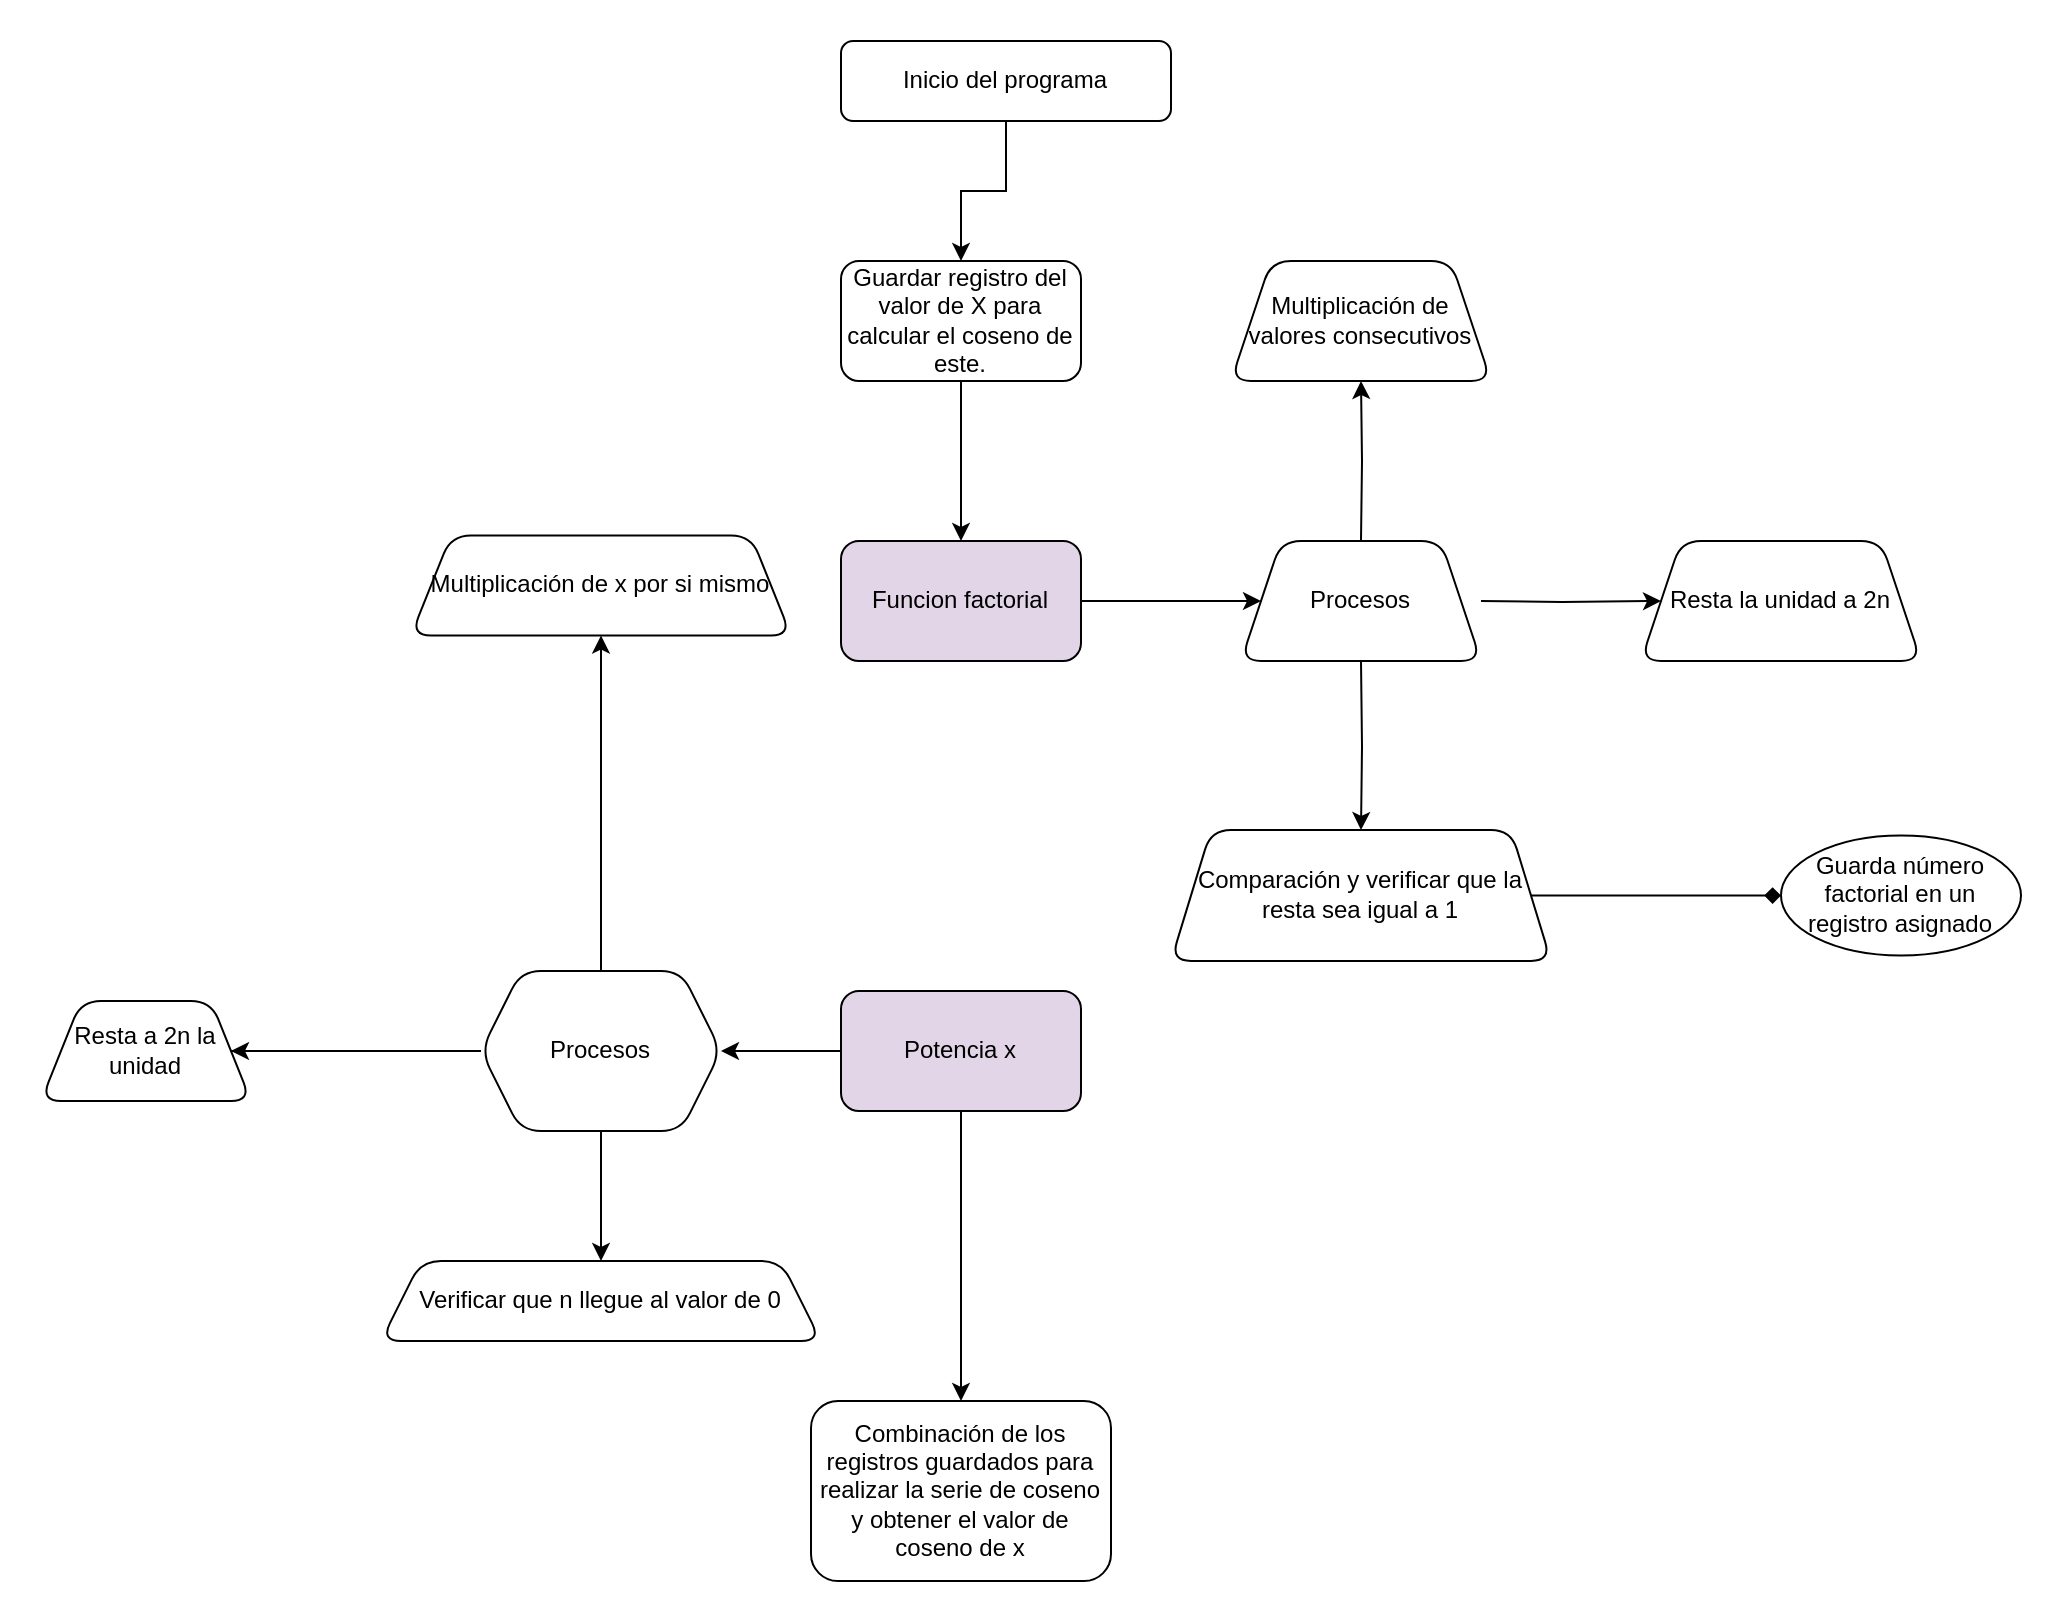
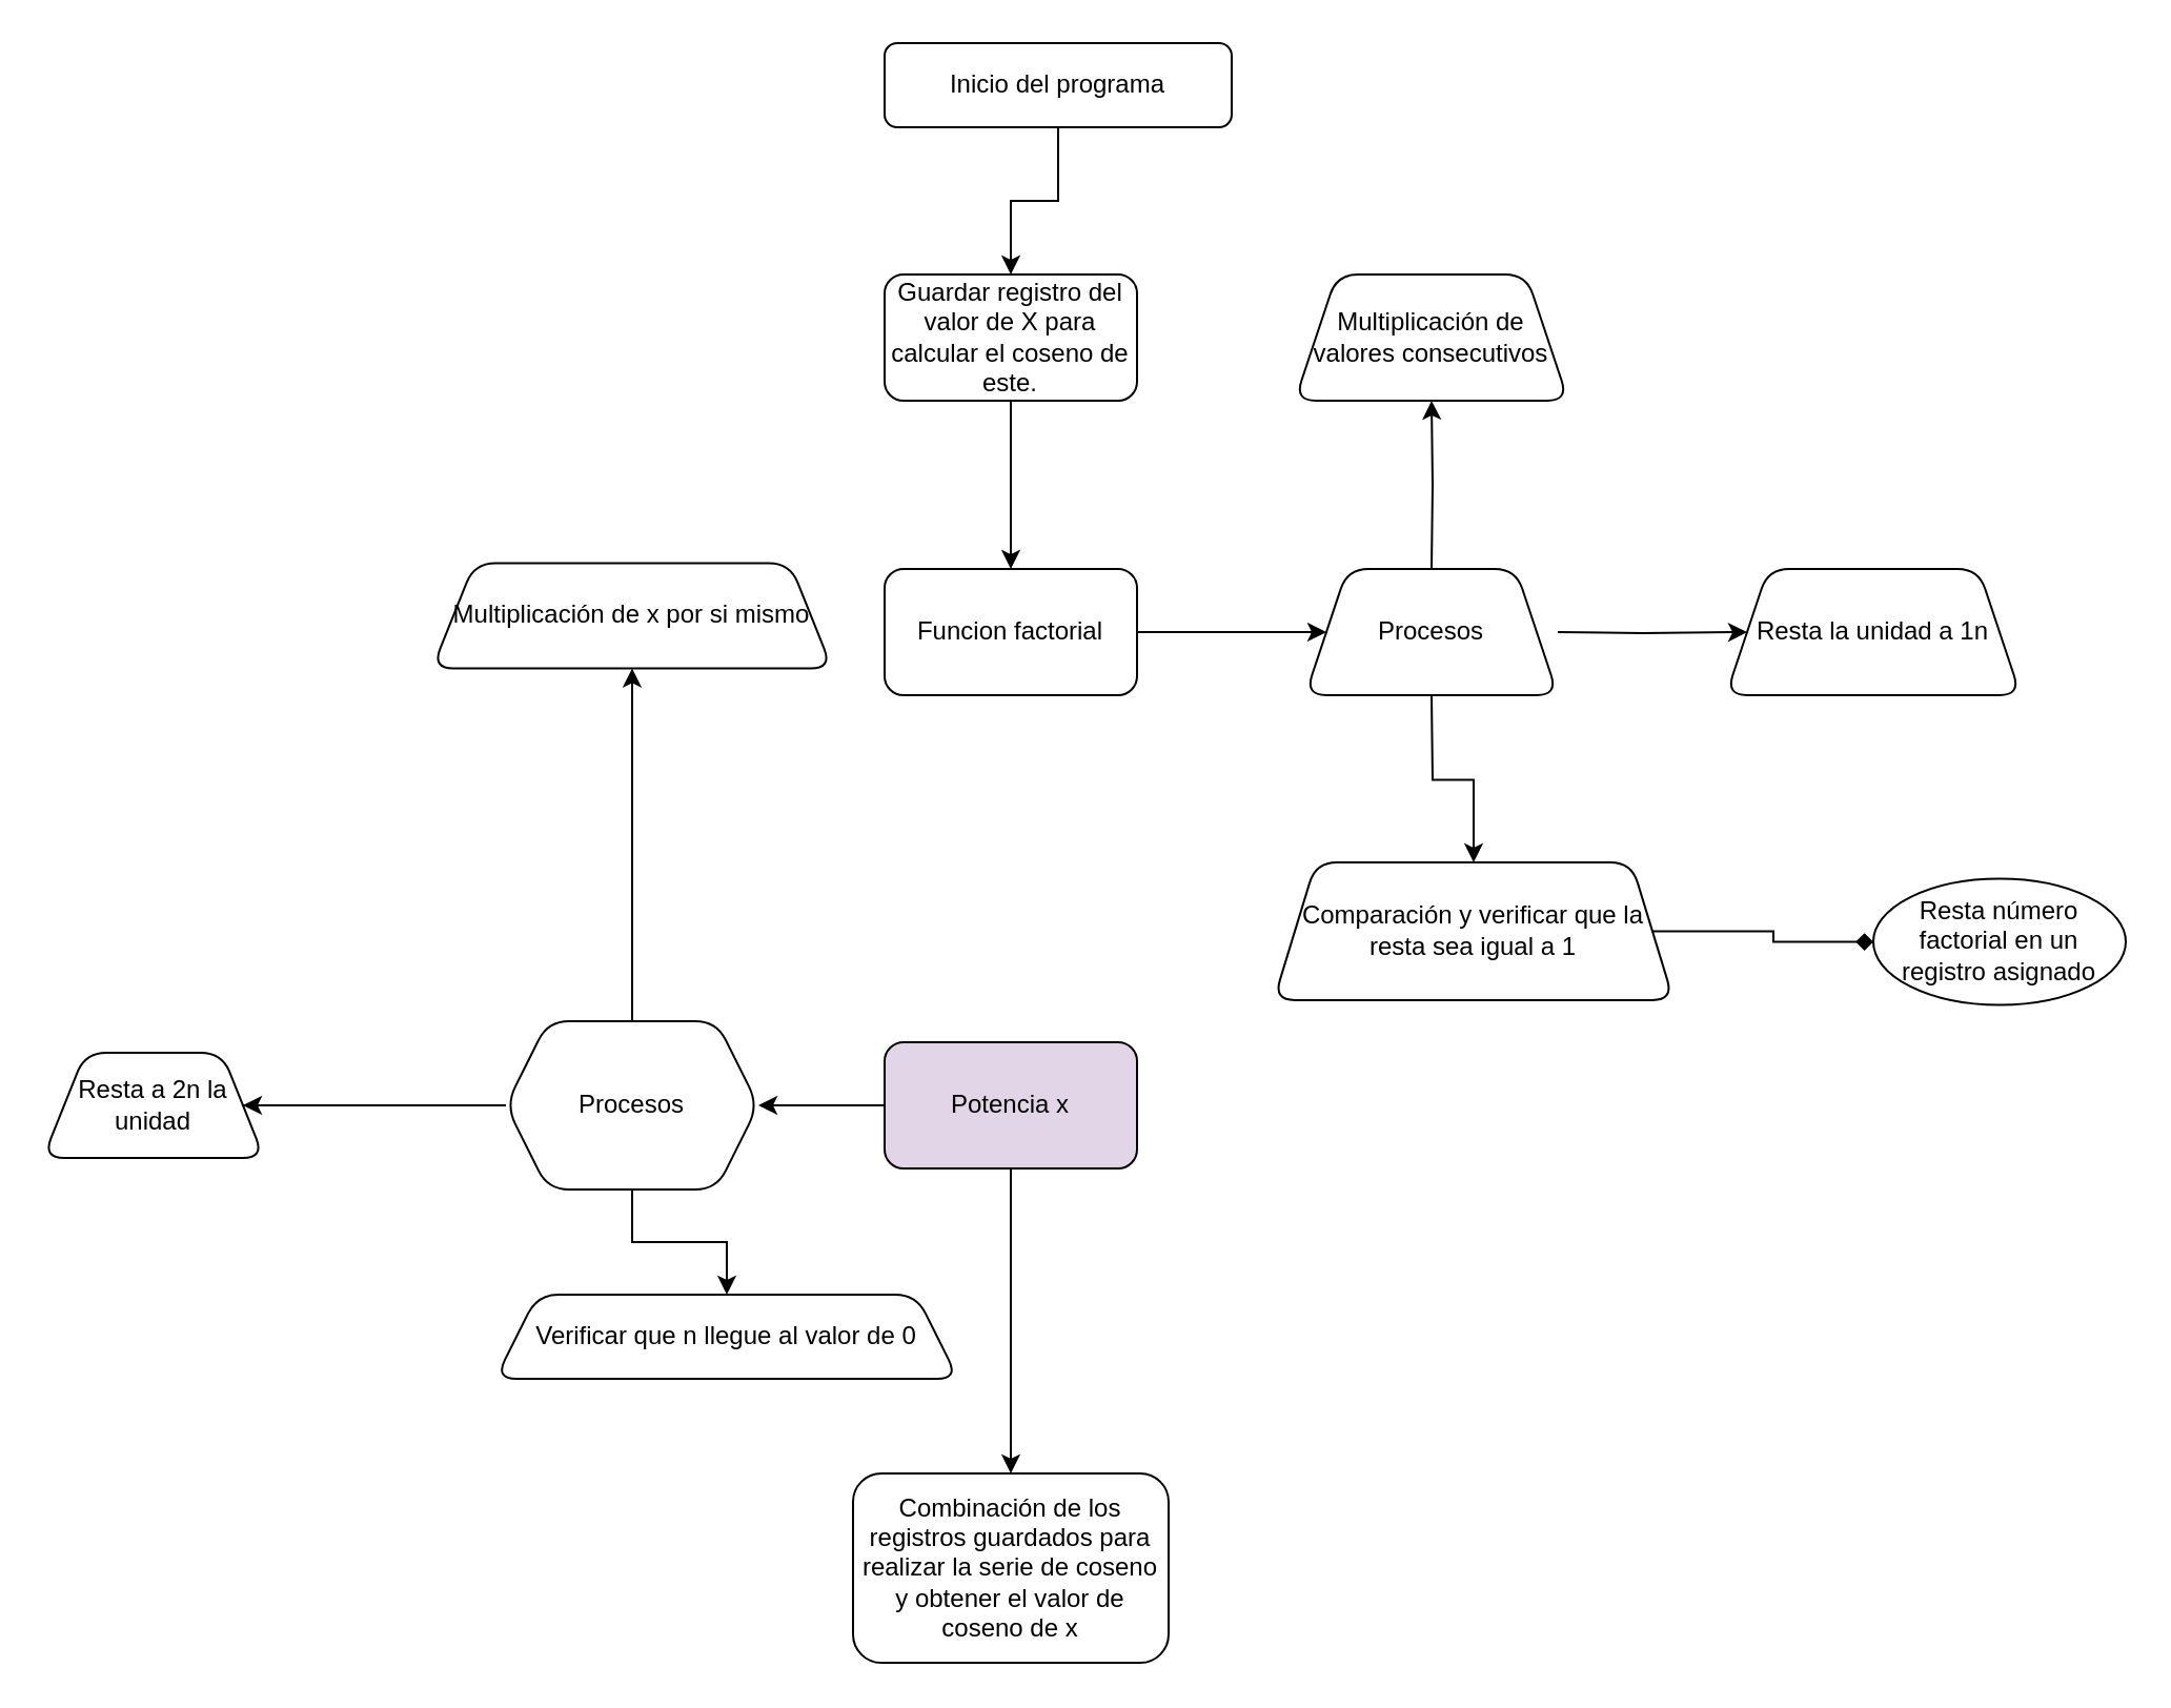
  <mxCell id="0" />
  <mxCell id="1" parent="0" />
  <mxCell id="2" value="" style="edgeStyle=orthogonalEdgeStyle;rounded=0;orthogonalLoop=1;jettySize=auto;html=1;" edge="1" parent="1" source="3" target="5"><mxGeometry relative="1" as="geometry" /></mxCell>
  <mxCell id="3" value="Inicio del programa" style="rounded=1;whiteSpace=wrap;html=1;fontSize=12;glass=0;strokeWidth=1;shadow=0;" parent="1" vertex="1"><mxGeometry x="420" y="20" width="165" height="40" as="geometry" /></mxCell>
  <mxCell id="4" value="" style="edgeStyle=orthogonalEdgeStyle;rounded=0;orthogonalLoop=1;jettySize=auto;html=1;" edge="1" parent="1" source="5" target="7"><mxGeometry relative="1" as="geometry" /></mxCell>
  <mxCell id="5" value="Guardar registro del valor de X para calcular el coseno de este." style="rounded=1;whiteSpace=wrap;html=1;glass=0;strokeWidth=1;shadow=0;" vertex="1" parent="1"><mxGeometry x="420" y="130" width="120" height="60" as="geometry" /></mxCell>
  <mxCell id="6" value="" style="edgeStyle=orthogonalEdgeStyle;rounded=0;orthogonalLoop=1;jettySize=auto;html=1;" edge="1" parent="1" source="7" target="24"><mxGeometry relative="1" as="geometry" /></mxCell>
- <mxCell id="7" value="Funcion factorial" style="whiteSpace=wrap;html=1;rounded=1;glass=0;strokeWidth=1;shadow=0;fillColor=#e1d5e7;" vertex="1" parent="1"><mxGeometry x="420" y="270" width="120" height="60" as="geometry" /></mxCell>
+ <mxCell id="7" value="Funcion factorial" style="whiteSpace=wrap;html=1;rounded=1;glass=0;strokeWidth=1;shadow=0;" vertex="1" parent="1"><mxGeometry x="420" y="270" width="120" height="60" as="geometry" /></mxCell>
  <mxCell id="8" value="" style="edgeStyle=orthogonalEdgeStyle;rounded=0;orthogonalLoop=1;jettySize=auto;html=1;" edge="1" parent="1" target="11"><mxGeometry relative="1" as="geometry"><mxPoint x="680" y="270" as="sourcePoint" /></mxGeometry></mxCell>
  <mxCell id="9" value="" style="edgeStyle=orthogonalEdgeStyle;rounded=0;orthogonalLoop=1;jettySize=auto;html=1;" edge="1" parent="1" target="12"><mxGeometry relative="1" as="geometry"><mxPoint x="740" y="300" as="sourcePoint" /></mxGeometry></mxCell>
  <mxCell id="10" value="" style="edgeStyle=orthogonalEdgeStyle;rounded=0;orthogonalLoop=1;jettySize=auto;html=1;" edge="1" parent="1" target="14"><mxGeometry relative="1" as="geometry"><mxPoint x="680" y="330" as="sourcePoint" /></mxGeometry></mxCell>
  <mxCell id="11" value="Multiplicación de valores consecutivos" style="shape=trapezoid;perimeter=trapezoidPerimeter;whiteSpace=wrap;html=1;fixedSize=1;rounded=1;glass=0;strokeWidth=1;shadow=0;" vertex="1" parent="1"><mxGeometry x="615" y="130" width="130" height="60" as="geometry" /></mxCell>
- <mxCell id="12" value="Resta la unidad a 2n" style="shape=trapezoid;perimeter=trapezoidPerimeter;whiteSpace=wrap;html=1;fixedSize=1;rounded=1;glass=0;strokeWidth=1;shadow=0;" vertex="1" parent="1"><mxGeometry x="820" y="270" width="140" height="60" as="geometry" /></mxCell>
+ <mxCell id="12" value="Resta la unidad a 1n" style="shape=trapezoid;perimeter=trapezoidPerimeter;whiteSpace=wrap;html=1;fixedSize=1;rounded=1;glass=0;strokeWidth=1;shadow=0;" vertex="1" parent="1"><mxGeometry x="820" y="270" width="140" height="60" as="geometry" /></mxCell>
  <mxCell id="13" value="" style="edgeStyle=orthogonalEdgeStyle;rounded=0;orthogonalLoop=1;jettySize=auto;html=1;endArrow=diamond;" edge="1" parent="1" source="14" target="16"><mxGeometry relative="1" as="geometry" /></mxCell>
- <mxCell id="14" value="Comparación y verificar que la resta sea igual a 1" style="shape=trapezoid;perimeter=trapezoidPerimeter;whiteSpace=wrap;html=1;fixedSize=1;rounded=1;glass=0;strokeWidth=1;shadow=0;" vertex="1" parent="1"><mxGeometry x="585" y="414.5" width="190" height="65.5" as="geometry" /></mxCell>
+ <mxCell id="14" value="Comparación y verificar que la resta sea igual a 1" style="shape=trapezoid;perimeter=trapezoidPerimeter;whiteSpace=wrap;html=1;fixedSize=1;rounded=1;glass=0;strokeWidth=1;shadow=0;" vertex="1" parent="1"><mxGeometry x="605" y="409.5" width="190" height="65.5" as="geometry" /></mxCell>
  <mxCell id="15" style="edgeStyle=orthogonalEdgeStyle;rounded=0;orthogonalLoop=1;jettySize=auto;html=1;exitX=0.5;exitY=1;exitDx=0;exitDy=0;" edge="1" parent="1" source="14" target="14"><mxGeometry relative="1" as="geometry" /></mxCell>
- <mxCell id="16" value="Guarda número factorial en un registro asignado" style="ellipse;whiteSpace=wrap;html=1;rounded=1;glass=0;strokeWidth=1;shadow=0;" vertex="1" parent="1"><mxGeometry x="890" y="417.25" width="120" height="60" as="geometry" /></mxCell>
+ <mxCell id="16" value="Resta número factorial en un registro asignado" style="ellipse;whiteSpace=wrap;html=1;rounded=1;glass=0;strokeWidth=1;shadow=0;" vertex="1" parent="1"><mxGeometry x="890" y="417.25" width="120" height="60" as="geometry" /></mxCell>
  <mxCell id="17" value="" style="edgeStyle=orthogonalEdgeStyle;rounded=0;orthogonalLoop=1;jettySize=auto;html=1;" edge="1" parent="1" source="19" target="23"><mxGeometry relative="1" as="geometry" /></mxCell>
  <mxCell id="18" value="" style="edgeStyle=orthogonalEdgeStyle;rounded=0;orthogonalLoop=1;jettySize=auto;html=1;" edge="1" parent="1" source="19" target="29"><mxGeometry relative="1" as="geometry" /></mxCell>
  <mxCell id="19" value="Potencia x" style="whiteSpace=wrap;html=1;rounded=1;glass=0;strokeWidth=1;shadow=0;fillColor=#e1d5e7;" vertex="1" parent="1"><mxGeometry x="420" y="495" width="120" height="60" as="geometry" /></mxCell>
  <mxCell id="20" value="" style="edgeStyle=orthogonalEdgeStyle;rounded=0;orthogonalLoop=1;jettySize=auto;html=1;" edge="1" parent="1" source="23" target="25"><mxGeometry relative="1" as="geometry" /></mxCell>
  <mxCell id="21" value="" style="edgeStyle=orthogonalEdgeStyle;rounded=0;orthogonalLoop=1;jettySize=auto;html=1;" edge="1" parent="1" source="23" target="27"><mxGeometry relative="1" as="geometry" /></mxCell>
  <mxCell id="22" style="edgeStyle=orthogonalEdgeStyle;rounded=0;orthogonalLoop=1;jettySize=auto;html=1;exitX=0.5;exitY=1;exitDx=0;exitDy=0;entryX=0.5;entryY=0;entryDx=0;entryDy=0;" edge="1" parent="1" source="23" target="26"><mxGeometry relative="1" as="geometry" /></mxCell>
  <mxCell id="23" value="Procesos" style="shape=hexagon;perimeter=hexagonPerimeter2;whiteSpace=wrap;html=1;fixedSize=1;rounded=1;glass=0;strokeWidth=1;shadow=0;" vertex="1" parent="1"><mxGeometry x="240" y="485" width="120" height="80" as="geometry" /></mxCell>
  <mxCell id="24" value="Procesos" style="shape=trapezoid;perimeter=trapezoidPerimeter;whiteSpace=wrap;html=1;fixedSize=1;rounded=1;glass=0;strokeWidth=1;shadow=0;" vertex="1" parent="1"><mxGeometry x="620" y="270" width="120" height="60" as="geometry" /></mxCell>
  <mxCell id="25" value="Multiplicación de x por si mismo" style="shape=trapezoid;perimeter=trapezoidPerimeter;whiteSpace=wrap;html=1;fixedSize=1;rounded=1;glass=0;strokeWidth=1;shadow=0;" vertex="1" parent="1"><mxGeometry x="205" y="267.25" width="190" height="50" as="geometry" /></mxCell>
- <mxCell id="26" value="Verificar que n llegue al valor de 0" style="shape=trapezoid;perimeter=trapezoidPerimeter;whiteSpace=wrap;html=1;fixedSize=1;rounded=1;glass=0;strokeWidth=1;shadow=0;" vertex="1" parent="1"><mxGeometry x="190" y="630" width="220" height="40" as="geometry" /></mxCell>
+ <mxCell id="26" value="Verificar que n llegue al valor de 0" style="shape=trapezoid;perimeter=trapezoidPerimeter;whiteSpace=wrap;html=1;fixedSize=1;rounded=1;glass=0;strokeWidth=1;shadow=0;" vertex="1" parent="1"><mxGeometry x="235" y="615" width="220" height="40" as="geometry" /></mxCell>
  <mxCell id="27" value="Resta a 2n la unidad" style="shape=trapezoid;perimeter=trapezoidPerimeter;whiteSpace=wrap;html=1;fixedSize=1;rounded=1;glass=0;strokeWidth=1;shadow=0;" vertex="1" parent="1"><mxGeometry x="20" y="500" width="105" height="50" as="geometry" /></mxCell>
  <mxCell id="28" value="" style="edgeStyle=orthogonalEdgeStyle;rounded=0;orthogonalLoop=1;jettySize=auto;html=1;endArrow=none;" edge="1" parent="1" source="23" target="27"><mxGeometry relative="1" as="geometry"><mxPoint x="240" y="525" as="sourcePoint" /><mxPoint x="80" y="790" as="targetPoint" /></mxGeometry></mxCell>
  <mxCell id="29" value="Combinación de los registros guardados para realizar la serie de coseno y obtener el valor de coseno de x" style="whiteSpace=wrap;html=1;rounded=1;glass=0;strokeWidth=1;shadow=0;" vertex="1" parent="1"><mxGeometry x="405" y="700" width="150" height="90" as="geometry" /></mxCell>
